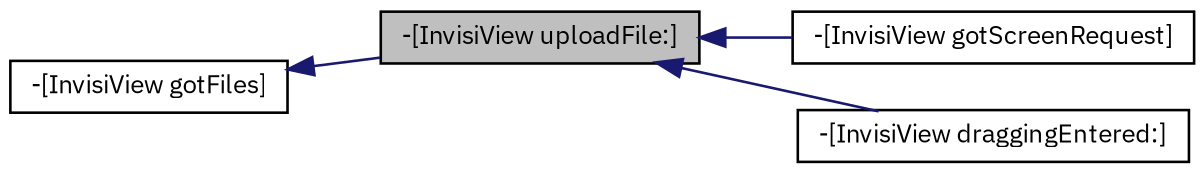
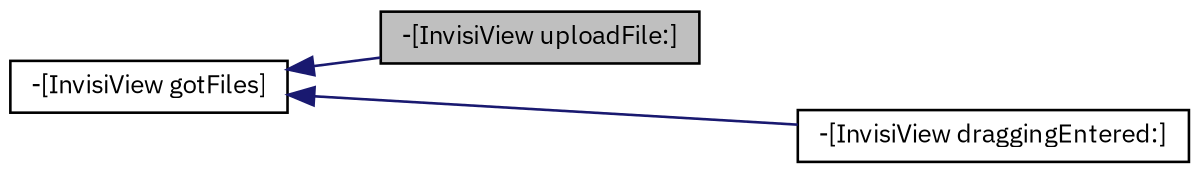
  digraph {
    fontname="IBM Plex Sans"
    rankdir=LR
    node [color=black fillcolor=white fontname="IBM Plex Sans" fontsize=10 shape=record style=filled]
    edge [color=midnightblue dir=back fontname="IBM Plex Sans" fontsize=10 labelfontname="FreeSans.ttf" labelfontsize=10 style=solid]
    n1 [fillcolor=grey75 fontcolor=black height=0.2 label="-[InvisiView uploadFile:]" width=0.4]
-   n2 [height=0.2 label="-[InvisiView gotScreenRequest]" width=0.4]
    n3 [height=0.2 label="-[InvisiView gotFiles]" width=0.4]
    n4 [height=0.2 label="-[InvisiView draggingEntered:]" width=0.4]
-   n1 -> n2
    n3 -> n1
-   n1 -> n4
+   n3 -> n4
  }
